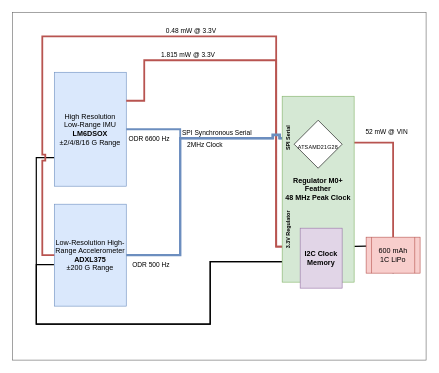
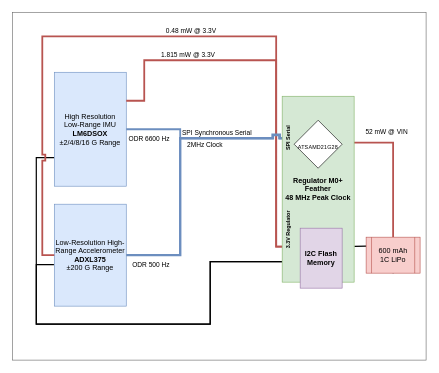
  <mxCell id="0" />
  <mxCell id="1" parent="0" />
  <mxCell id="2" value="" style="rounded=0;whiteSpace=wrap;html=1;labelBackgroundColor=none;fontFamily=Helvetica;fontSize=9;fillColor=none;fontColor=#333333;strokeColor=#666666;gradientColor=none;fillStyle=dashed;" vertex="1" parent="1"><mxGeometry x="20" y="20" width="690" height="580" as="geometry" /></mxCell>
  <mxCell id="3" style="edgeStyle=orthogonalEdgeStyle;rounded=0;jumpStyle=sharp;orthogonalLoop=1;jettySize=auto;html=1;exitX=0;exitY=0.75;exitDx=0;exitDy=0;entryX=0;entryY=0.89;entryDx=0;entryDy=0;entryPerimeter=0;strokeWidth=2;fontFamily=Helvetica;fontSize=9;endArrow=none;endFill=0;" edge="1" parent="1" source="4" target="23"><mxGeometry relative="1" as="geometry"><Array as="points"><mxPoint x="60" y="263" /><mxPoint x="60" y="540" /><mxPoint x="350" y="540" /><mxPoint x="350" y="436" /></Array></mxGeometry></mxCell>
  <mxCell id="4" value="High Resolution&lt;br&gt;Low-Range IMU&lt;br&gt;&lt;b&gt;LM6DSOX&lt;/b&gt;&lt;br&gt;±2/4/8/16 G Range" style="rounded=0;whiteSpace=wrap;html=1;fillColor=#dae8fc;strokeColor=#6c8ebf;fontFamily=Helvetica;" parent="1" vertex="1"><mxGeometry x="90" y="120" width="120" height="190" as="geometry" /></mxCell>
  <mxCell id="5" value="Low-Resolution High-Range Accelerometer&lt;br&gt;&lt;b&gt;ADXL375&lt;/b&gt;&lt;br&gt;±200 G Range" style="rounded=0;whiteSpace=wrap;html=1;fillColor=#dae8fc;strokeColor=#6c8ebf;fontFamily=Helvetica;" parent="1" vertex="1"><mxGeometry x="90" y="340" width="120" height="170" as="geometry" /></mxCell>
  <mxCell id="6" style="edgeStyle=orthogonalEdgeStyle;rounded=0;jumpStyle=sharp;orthogonalLoop=1;jettySize=auto;html=1;exitX=0;exitY=0.89;exitDx=0;exitDy=0;exitPerimeter=0;entryX=-0.005;entryY=0.593;entryDx=0;entryDy=0;strokeWidth=2;fontFamily=Helvetica;fontSize=9;endArrow=none;endFill=0;entryPerimeter=0;" edge="1" parent="1" source="23" target="5"><mxGeometry relative="1" as="geometry"><Array as="points"><mxPoint x="350" y="436" /><mxPoint x="350" y="540" /><mxPoint x="60" y="540" /><mxPoint x="60" y="440" /><mxPoint x="89" y="440" /></Array></mxGeometry></mxCell>
  <mxCell id="7" value="ODR 500 Hz" style="edgeLabel;html=1;align=center;verticalAlign=middle;resizable=0;points=[];fontFamily=Helvetica;" parent="1" vertex="1" connectable="0"><mxGeometry x="250.004" y="440" as="geometry" /></mxCell>
  <mxCell id="8" value="" style="edgeStyle=orthogonalEdgeStyle;rounded=0;orthogonalLoop=1;jettySize=auto;html=1;exitX=0.5;exitY=0;exitDx=0;exitDy=0;entryX=1;entryY=0.25;entryDx=0;entryDy=0;strokeWidth=3;endArrow=none;endFill=0;fillColor=#f8cecc;strokeColor=#b85450;fontFamily=Helvetica;" parent="1" source="12" target="23" edge="1"><mxGeometry x="-0.109" y="-18" relative="1" as="geometry"><mxPoint as="offset" /></mxGeometry></mxCell>
  <mxCell id="9" value="52 mW @ VIN" style="edgeLabel;html=1;align=center;verticalAlign=middle;resizable=0;points=[];fontFamily=Helvetica;" parent="8" vertex="1" connectable="0"><mxGeometry x="0.588" y="-3" relative="1" as="geometry"><mxPoint x="8" y="-15" as="offset" /></mxGeometry></mxCell>
  <mxCell id="10" style="edgeStyle=orthogonalEdgeStyle;rounded=0;orthogonalLoop=1;jettySize=auto;html=1;exitX=0.5;exitY=1;exitDx=0;exitDy=0;entryX=1.005;entryY=0.808;entryDx=0;entryDy=0;entryPerimeter=0;fontFamily=Helvetica;fontSize=9;endArrow=none;endFill=0;strokeWidth=2;" edge="1" parent="1" source="12" target="23"><mxGeometry relative="1" as="geometry"><Array as="points"><mxPoint x="655" y="410" /><mxPoint x="610" y="410" /></Array></mxGeometry></mxCell>
  <mxCell id="11" value="COM GND" style="edgeLabel;html=1;align=center;verticalAlign=middle;resizable=0;points=[];fontSize=9;fontFamily=Helvetica;" vertex="1" connectable="0" parent="10"><mxGeometry x="0.069" y="1" relative="1" as="geometry"><mxPoint x="-10" y="9" as="offset" /></mxGeometry></mxCell>
  <mxCell id="12" value="600 mAh&lt;br&gt;1C LiPo" style="shape=process;whiteSpace=wrap;html=1;backgroundOutline=1;fillColor=#f8cecc;strokeColor=#b85450;fontFamily=Helvetica;" parent="1" vertex="1"><mxGeometry x="610" y="395" width="90" height="60" as="geometry" /></mxCell>
  <mxCell id="13" style="edgeStyle=orthogonalEdgeStyle;rounded=0;orthogonalLoop=1;jettySize=auto;html=1;entryX=1;entryY=0.25;entryDx=0;entryDy=0;strokeWidth=3;endArrow=none;endFill=0;fillColor=#f8cecc;strokeColor=#b85450;exitX=0.192;exitY=-0.008;exitDx=0;exitDy=0;exitPerimeter=0;fontFamily=Helvetica;jumpStyle=none;" parent="1" target="4" edge="1" source="27"><mxGeometry relative="1" as="geometry"><mxPoint x="490" y="410" as="sourcePoint" /><Array as="points"><mxPoint x="460" y="411" /><mxPoint x="460" y="100" /><mxPoint x="240" y="100" /><mxPoint x="240" y="168" /></Array></mxGeometry></mxCell>
  <mxCell id="14" value="1.815 mW @ 3.3V" style="edgeLabel;html=1;align=center;verticalAlign=middle;resizable=0;points=[];fontFamily=Helvetica;" parent="13" vertex="1" connectable="0"><mxGeometry x="0.275" y="-1" relative="1" as="geometry"><mxPoint x="-61" y="-9" as="offset" /></mxGeometry></mxCell>
  <mxCell id="15" style="edgeStyle=orthogonalEdgeStyle;rounded=0;orthogonalLoop=1;jettySize=auto;html=1;entryX=0;entryY=0.5;entryDx=0;entryDy=0;strokeWidth=3;endArrow=none;endFill=0;fillColor=#f8cecc;strokeColor=#b85450;exitX=0.192;exitY=0.053;exitDx=0;exitDy=0;exitPerimeter=0;fontFamily=Helvetica;jumpStyle=sharp;" parent="1" source="27" target="5" edge="1"><mxGeometry relative="1" as="geometry"><Array as="points"><mxPoint x="460" y="411" /><mxPoint x="460" y="60" /><mxPoint x="70" y="60" /><mxPoint x="70" y="425" /></Array></mxGeometry></mxCell>
  <mxCell id="16" value="0.48 mW @ 3.3V" style="edgeLabel;html=1;align=center;verticalAlign=middle;resizable=0;points=[];fontFamily=Helvetica;" parent="15" vertex="1" connectable="0"><mxGeometry x="0.008" relative="1" as="geometry"><mxPoint x="69" y="-10" as="offset" /></mxGeometry></mxCell>
  <mxCell id="17" style="edgeStyle=orthogonalEdgeStyle;rounded=0;orthogonalLoop=1;jettySize=auto;html=1;exitX=1;exitY=0.5;exitDx=0;exitDy=0;fillColor=#dae8fc;strokeColor=#6c8ebf;strokeWidth=4;endArrow=none;endFill=0;fontFamily=Helvetica;jumpStyle=sharp;" parent="1" source="5" edge="1"><mxGeometry relative="1" as="geometry"><mxPoint x="500" y="230" as="targetPoint" /><Array as="points"><mxPoint x="300" y="425" /><mxPoint x="300" y="230" /></Array></mxGeometry></mxCell>
  <mxCell id="18" value="SPI Synchronous Serial" style="edgeLabel;html=1;align=center;verticalAlign=middle;resizable=0;points=[];fontFamily=Helvetica;" parent="17" vertex="1" connectable="0"><mxGeometry x="0.325" y="3" relative="1" as="geometry"><mxPoint x="24" y="-7" as="offset" /></mxGeometry></mxCell>
  <mxCell id="19" value="2MHz Clock" style="edgeLabel;html=1;align=center;verticalAlign=middle;resizable=0;points=[];fontFamily=Helvetica;" parent="17" vertex="1" connectable="0"><mxGeometry x="0.39" y="1" relative="1" as="geometry"><mxPoint x="-12" y="11" as="offset" /></mxGeometry></mxCell>
  <mxCell id="20" style="edgeStyle=orthogonalEdgeStyle;rounded=0;orthogonalLoop=1;jettySize=auto;html=1;exitX=1;exitY=0.5;exitDx=0;exitDy=0;entryX=0.083;entryY=0.226;entryDx=0;entryDy=0;entryPerimeter=0;fillColor=#dae8fc;strokeColor=#6c8ebf;strokeWidth=3;endArrow=none;endFill=0;fontFamily=Helvetica;jumpStyle=sharp;" parent="1" source="4" target="23" edge="1"><mxGeometry relative="1" as="geometry"><Array as="points"><mxPoint x="300" y="215" /><mxPoint x="300" y="230" /></Array></mxGeometry></mxCell>
  <mxCell id="21" value="ODR 6600 Hz" style="edgeLabel;html=1;align=center;verticalAlign=middle;resizable=0;points=[];fontFamily=Helvetica;" parent="20" vertex="1" connectable="0"><mxGeometry x="-0.775" y="2" relative="1" as="geometry"><mxPoint x="5" y="17" as="offset" /></mxGeometry></mxCell>
  <mxCell id="22" value="" style="group" vertex="1" connectable="0" parent="1"><mxGeometry x="470" y="160" width="120" height="320" as="geometry" /></mxCell>
  <mxCell id="23" value="Regulator M0+ Feather&lt;br&gt;48 MHz Peak Clock&lt;br&gt;" style="rounded=0;whiteSpace=wrap;html=1;fillColor=#d5e8d4;strokeColor=#82b366;fontFamily=Helvetica;fontStyle=1;points=[[0,0,0,0,0],[0,0.25,0,0,0],[0,0.5,0,0,0],[0,0.75,0,0,0],[0,0.89,0,0,0],[0,1,0,0,0],[0.25,0,0,0,0],[0.25,1,0,0,0],[0.5,0,0,0,0],[0.5,1,0,0,0],[0.75,0,0,0,0],[0.75,1,0,0,0],[1,0,0,0,0],[1,0.25,0,0,0],[1,0.5,0,0,0],[1,0.75,0,0,0],[1,1,0,0,0]];" parent="22" vertex="1"><mxGeometry width="120" height="310" as="geometry" /></mxCell>
- <mxCell id="24" value="I2C Clock Memory" style="rounded=0;whiteSpace=wrap;html=1;fillColor=#e1d5e7;strokeColor=#9673a6;fontFamily=Helvetica;fontStyle=1" parent="22" vertex="1"><mxGeometry x="30" y="220" width="70" height="100" as="geometry" /></mxCell>
+ <mxCell id="24" value="I2C Flash Memory" style="rounded=0;whiteSpace=wrap;html=1;fillColor=#e1d5e7;strokeColor=#9673a6;fontFamily=Helvetica;fontStyle=1" parent="22" vertex="1"><mxGeometry x="30" y="220" width="70" height="100" as="geometry" /></mxCell>
  <mxCell id="25" value="&lt;p style=&quot;&quot;&gt;&lt;span style=&quot;letter-spacing: 0.28px; text-align: left;&quot;&gt;&lt;font style=&quot;font-size: 9px;&quot;&gt;ATSAMD21G28&lt;/font&gt;&lt;/span&gt;&lt;/p&gt;" style="rhombus;whiteSpace=wrap;html=1;fontSize=20;fillColor=default;fontFamily=Helvetica;" vertex="1" parent="22"><mxGeometry x="20" y="40" width="80" height="80" as="geometry" /></mxCell>
  <mxCell id="26" value="SPI Serial" style="text;html=1;align=center;verticalAlign=middle;resizable=0;points=[];autosize=1;strokeColor=none;fillColor=none;fontSize=9;fontFamily=Helvetica;rotation=-90;fontStyle=1" vertex="1" parent="22"><mxGeometry x="-20" y="60" width="60" height="20" as="geometry" /></mxCell>
  <mxCell id="27" value="3.3V Regulator" style="text;html=1;align=center;verticalAlign=middle;resizable=0;points=[];autosize=1;strokeColor=none;fillColor=none;fontSize=9;fontFamily=Helvetica;rotation=-90;fontStyle=1" vertex="1" parent="22"><mxGeometry x="-35" y="213" width="90" height="20" as="geometry" /></mxCell>
